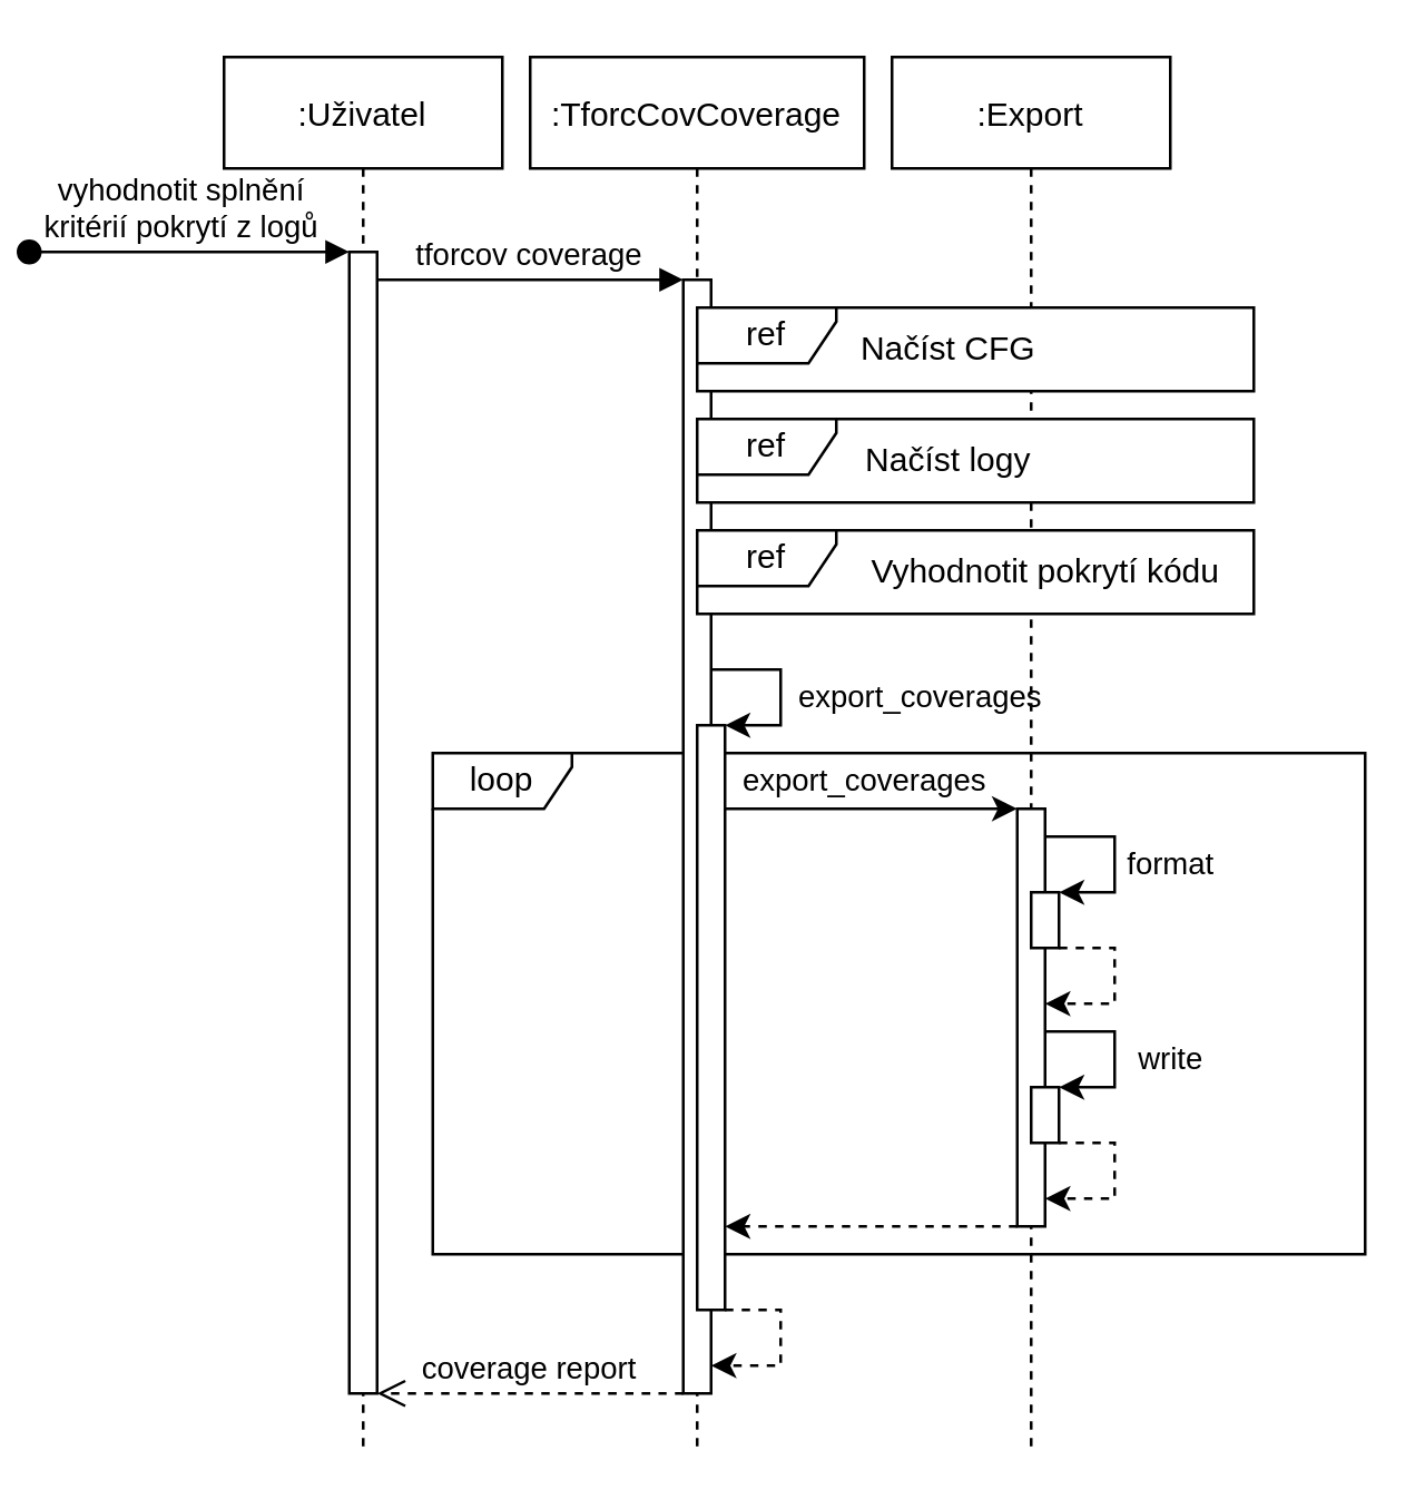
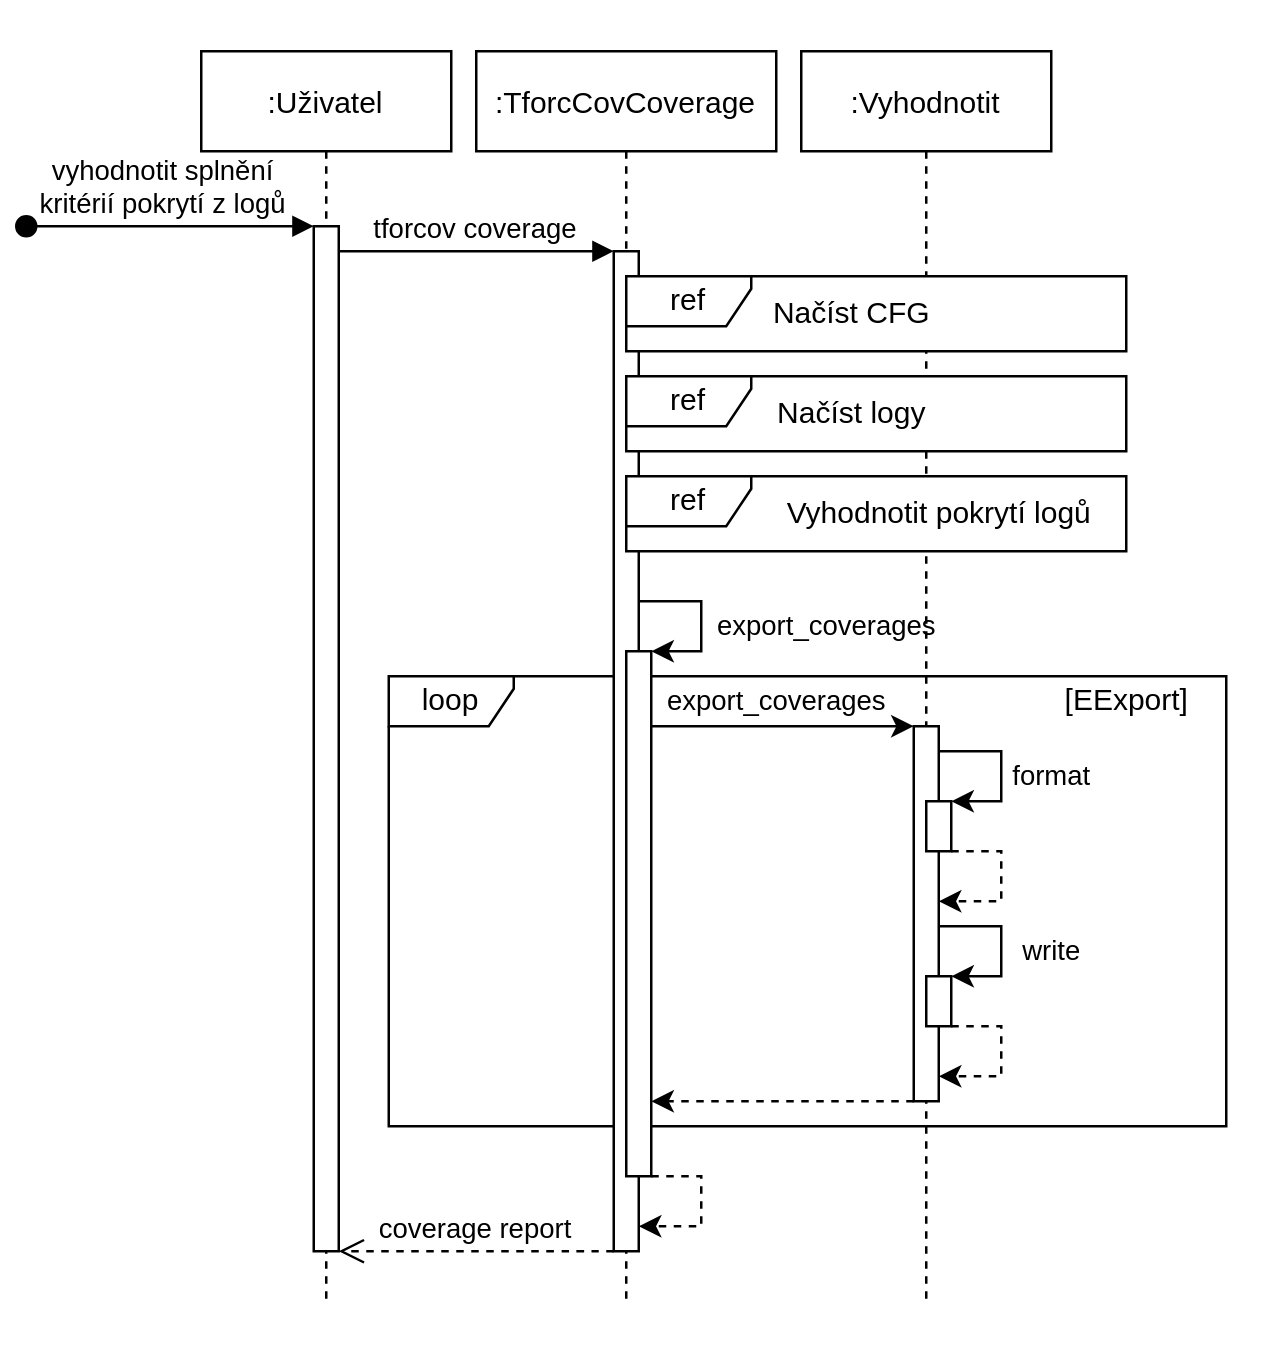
  <mxCell id="0" />
  <mxCell id="1" parent="0" />
  <mxCell id="2" value="loop" style="shape=umlFrame;whiteSpace=wrap;html=1;width=50;height=20;" parent="1" vertex="1"><mxGeometry x="95" y="270" width="335" height="180" as="geometry" /></mxCell>
  <mxCell id="3" value=":Uživatel" style="shape=umlLifeline;perimeter=lifelinePerimeter;container=1;collapsible=0;recursiveResize=0;rounded=0;shadow=0;strokeWidth=1;" parent="1" vertex="1"><mxGeometry x="20" y="20" width="100" height="500" as="geometry" /></mxCell>
  <mxCell id="4" value="" style="points=[];perimeter=orthogonalPerimeter;rounded=0;shadow=0;strokeWidth=1;" parent="3" vertex="1"><mxGeometry x="45" y="70" width="10" height="410" as="geometry" /></mxCell>
  <mxCell id="5" value="vyhodnotit splnění&#10;kritérií pokrytí z logů" style="verticalAlign=bottom;startArrow=oval;endArrow=block;startSize=8;shadow=0;strokeWidth=1;labelBackgroundColor=none;" parent="3" target="4" edge="1"><mxGeometry x="-0.04" relative="1" as="geometry"><mxPoint x="-70" y="70" as="sourcePoint" /><mxPoint as="offset" /></mxGeometry></mxCell>
  <mxCell id="6" value=":TforcCovCoverage" style="shape=umlLifeline;perimeter=lifelinePerimeter;container=1;collapsible=0;recursiveResize=0;rounded=0;shadow=0;strokeWidth=1;" parent="1" vertex="1"><mxGeometry x="130" y="20" width="120" height="500" as="geometry" /></mxCell>
  <mxCell id="7" value="" style="points=[];perimeter=orthogonalPerimeter;rounded=0;shadow=0;strokeWidth=1;" parent="6" vertex="1"><mxGeometry x="55" y="80" width="10" height="400" as="geometry" /></mxCell>
  <mxCell id="8" value="export_coverages" style="edgeStyle=orthogonalEdgeStyle;rounded=0;orthogonalLoop=1;jettySize=auto;html=1;" parent="6" source="7" target="9" edge="1"><mxGeometry x="0.076" y="50" relative="1" as="geometry"><mxPoint x="210" y="215" as="targetPoint" /><Array as="points"><mxPoint x="90" y="220" /><mxPoint x="90" y="240" /></Array><mxPoint as="offset" /></mxGeometry></mxCell>
  <mxCell id="9" value="" style="points=[];perimeter=orthogonalPerimeter;rounded=0;shadow=0;strokeWidth=1;" parent="6" vertex="1"><mxGeometry x="60" y="240" width="10" height="210" as="geometry" /></mxCell>
  <mxCell id="10" value="" style="edgeStyle=orthogonalEdgeStyle;rounded=0;orthogonalLoop=1;jettySize=auto;html=1;dashed=1;" parent="6" source="9" target="7" edge="1"><mxGeometry x="-0.077" y="20" relative="1" as="geometry"><Array as="points"><mxPoint x="90" y="450" /><mxPoint x="90" y="470" /></Array><mxPoint as="offset" /></mxGeometry></mxCell>
  <mxCell id="11" value="tforcov coverage" style="verticalAlign=bottom;endArrow=block;entryX=0;entryY=0;shadow=0;strokeWidth=1;" parent="1" source="4" target="7" edge="1"><mxGeometry relative="1" as="geometry"><mxPoint x="175" y="100" as="sourcePoint" /><mxPoint as="offset" /></mxGeometry></mxCell>
  <mxCell id="12" value="coverage report" style="verticalAlign=bottom;endArrow=open;dashed=1;endSize=8;shadow=0;strokeWidth=1;" parent="1" source="7" target="4" edge="1"><mxGeometry relative="1" as="geometry"><mxPoint x="85" y="130" as="targetPoint" /><mxPoint x="130" y="370" as="sourcePoint" /><Array as="points"><mxPoint x="170" y="500" /></Array></mxGeometry></mxCell>
- <mxCell id="13" value=":Export" style="shape=umlLifeline;perimeter=lifelinePerimeter;container=1;collapsible=0;recursiveResize=0;rounded=0;shadow=0;strokeWidth=1;" parent="1" vertex="1"><mxGeometry x="260" y="20" width="100" height="500" as="geometry" /></mxCell>
+ <mxCell id="13" value=":Vyhodnotit" style="shape=umlLifeline;perimeter=lifelinePerimeter;container=1;collapsible=0;recursiveResize=0;rounded=0;shadow=0;strokeWidth=1;" parent="1" vertex="1"><mxGeometry x="260" y="20" width="100" height="500" as="geometry" /></mxCell>
  <mxCell id="14" value="" style="points=[];perimeter=orthogonalPerimeter;rounded=0;shadow=0;strokeWidth=1;" parent="13" vertex="1"><mxGeometry x="45" y="270" width="10" height="150" as="geometry" /></mxCell>
  <mxCell id="15" value="" style="points=[];perimeter=orthogonalPerimeter;rounded=0;shadow=0;strokeWidth=1;" vertex="1" parent="13"><mxGeometry x="50" y="300" width="10" height="20" as="geometry" /></mxCell>
  <mxCell id="16" value="" style="points=[];perimeter=orthogonalPerimeter;rounded=0;shadow=0;strokeWidth=1;" vertex="1" parent="13"><mxGeometry x="50" y="370" width="10" height="20" as="geometry" /></mxCell>
  <mxCell id="17" value="format" style="edgeStyle=orthogonalEdgeStyle;rounded=0;orthogonalLoop=1;jettySize=auto;html=1;" edge="1" parent="13" source="14" target="15"><mxGeometry x="0.076" y="20" relative="1" as="geometry"><mxPoint x="60" y="319.999" as="targetPoint" /><Array as="points"><mxPoint x="80" y="280" /><mxPoint x="80" y="300" /></Array><mxPoint as="offset" /><mxPoint x="55" y="299.999" as="sourcePoint" /></mxGeometry></mxCell>
  <mxCell id="18" value="" style="edgeStyle=orthogonalEdgeStyle;rounded=0;orthogonalLoop=1;jettySize=auto;html=1;dashed=1;" edge="1" parent="13" source="15" target="14"><mxGeometry x="-0.077" y="20" relative="1" as="geometry"><Array as="points"><mxPoint x="80" y="320" /><mxPoint x="80" y="340" /></Array><mxPoint as="offset" /><mxPoint x="65" y="320" as="sourcePoint" /><mxPoint x="60" y="340.029" as="targetPoint" /></mxGeometry></mxCell>
  <mxCell id="19" value="write" style="edgeStyle=orthogonalEdgeStyle;rounded=0;orthogonalLoop=1;jettySize=auto;html=1;" edge="1" parent="13" source="14" target="16"><mxGeometry x="0.076" y="20" relative="1" as="geometry"><mxPoint x="70" y="369.999" as="targetPoint" /><Array as="points"><mxPoint x="80" y="350" /><mxPoint x="80" y="370" /></Array><mxPoint as="offset" /><mxPoint x="65" y="349.999" as="sourcePoint" /></mxGeometry></mxCell>
  <mxCell id="20" value="" style="edgeStyle=orthogonalEdgeStyle;rounded=0;orthogonalLoop=1;jettySize=auto;html=1;dashed=1;" edge="1" parent="13" source="16" target="14"><mxGeometry x="-0.077" y="20" relative="1" as="geometry"><Array as="points"><mxPoint x="80" y="390" /><mxPoint x="80" y="410" /></Array><mxPoint as="offset" /><mxPoint x="70" y="390" as="sourcePoint" /><mxPoint x="65" y="410.029" as="targetPoint" /></mxGeometry></mxCell>
  <mxCell id="21" value="ref" style="shape=umlFrame;whiteSpace=wrap;html=1;width=50;height=20;swimlaneFillColor=default;" parent="1" vertex="1"><mxGeometry x="190" y="150" width="200" height="30" as="geometry" /></mxCell>
  <mxCell id="22" value="export_coverages" style="edgeStyle=orthogonalEdgeStyle;rounded=0;orthogonalLoop=1;jettySize=auto;html=1;" parent="1" source="9" target="14" edge="1"><mxGeometry x="-0.048" y="10" relative="1" as="geometry"><Array as="points"><mxPoint x="250" y="290" /><mxPoint x="250" y="290" /></Array><mxPoint as="offset" /></mxGeometry></mxCell>
  <mxCell id="23" value="ref" style="shape=umlFrame;whiteSpace=wrap;html=1;width=50;height=20;swimlaneFillColor=default;" parent="1" vertex="1"><mxGeometry x="190" y="110" width="200" height="30" as="geometry" /></mxCell>
  <mxCell id="24" value="Načíst CFG" style="text;html=1;resizable=0;autosize=1;align=center;verticalAlign=middle;points=[];fillColor=none;strokeColor=none;rounded=0;" parent="1" vertex="1"><mxGeometry x="240" y="115" width="80" height="20" as="geometry" /></mxCell>
  <mxCell id="25" value="Načíst logy" style="text;html=1;resizable=0;autosize=1;align=center;verticalAlign=middle;points=[];fillColor=none;strokeColor=none;rounded=0;" parent="1" vertex="1"><mxGeometry x="245" y="155" width="70" height="20" as="geometry" /></mxCell>
+ <mxCell id="26" value="[EExport]" style="text;html=1;resizable=0;autosize=1;align=center;verticalAlign=middle;points=[];fillColor=none;strokeColor=none;rounded=0;labelBackgroundColor=default;labelBorderColor=none;" parent="1" vertex="1"><mxGeometry x="360" y="270" width="60" height="20" as="geometry" /></mxCell>
  <mxCell id="27" value="" style="edgeStyle=orthogonalEdgeStyle;rounded=0;orthogonalLoop=1;jettySize=auto;html=1;dashed=1;" parent="1" source="14" target="9" edge="1"><mxGeometry x="0.1" y="-10" relative="1" as="geometry"><Array as="points"><mxPoint x="260" y="440" /><mxPoint x="260" y="440" /></Array><mxPoint as="offset" /><mxPoint x="425" y="510" as="sourcePoint" /><mxPoint x="325" y="510" as="targetPoint" /></mxGeometry></mxCell>
  <mxCell id="28" value="ref" style="shape=umlFrame;whiteSpace=wrap;html=1;width=50;height=20;swimlaneFillColor=default;" vertex="1" parent="1"><mxGeometry x="190" y="190" width="200" height="30" as="geometry" /></mxCell>
- <mxCell id="29" value="Vyhodnotit pokrytí kódu" style="text;html=1;resizable=0;autosize=1;align=center;verticalAlign=middle;points=[];fillColor=none;strokeColor=none;rounded=0;" vertex="1" parent="1"><mxGeometry x="245" y="195" width="140" height="20" as="geometry" /></mxCell>
+ <mxCell id="29" value="Vyhodnotit pokrytí logů" style="text;html=1;resizable=0;autosize=1;align=center;verticalAlign=middle;points=[];fillColor=none;strokeColor=none;rounded=0;" vertex="1" parent="1"><mxGeometry x="245" y="195" width="140" height="20" as="geometry" /></mxCell>
